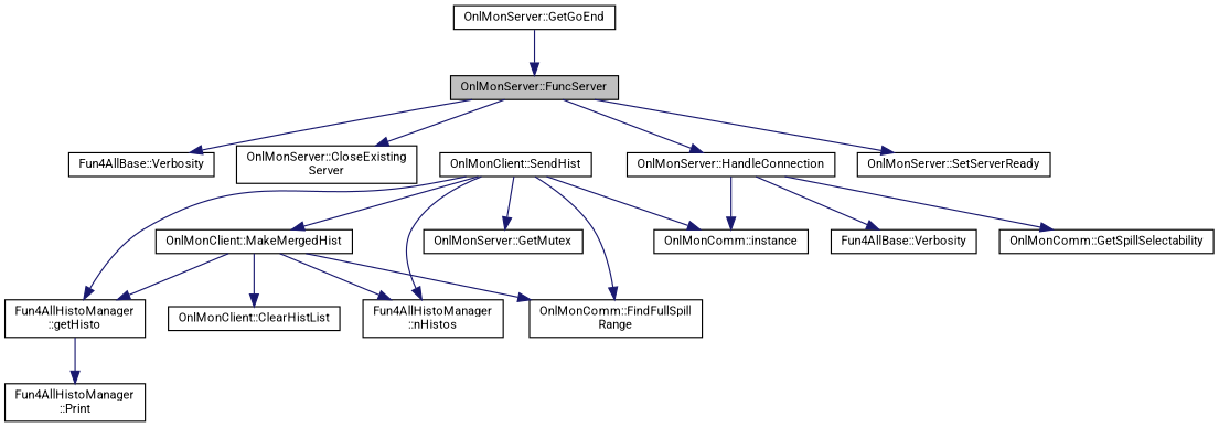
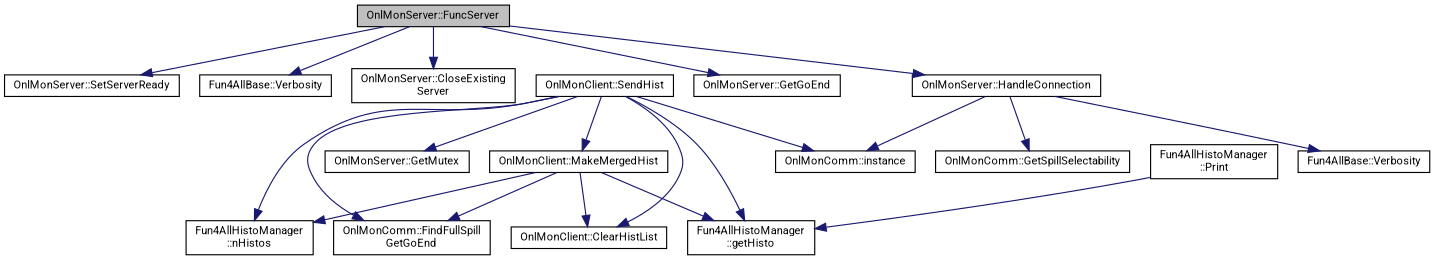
  digraph {
    fontname=Roboto
    rankdir=TB
    node [color=black fontname=Roboto fontsize=10 shape=record]
    edge [color=midnightblue fontname=Roboto fontsize=10 labelfontname=FreeSans labelfontsize=10 style=solid]
    n1 [fillcolor=grey75 fontcolor=black height=0.2 label="OnlMonServer::FuncServer" style=filled width=0.4]
    n2 [height=0.2 label="OnlMonServer::CloseExisting\lServer" width=0.4]
    n3 [height=0.2 label="OnlMonServer::GetGoEnd" width=0.4]
    n4 [height=0.2 label="OnlMonServer::HandleConnection" width=0.4]
    n5 [height=0.2 label="OnlMonServer::SetServerReady" width=0.4]
    n6 [height=0.2 label="Fun4AllBase::Verbosity" width=0.4]
    n7 [height=0.2 label="Fun4AllBase::Verbosity" width=0.4]
    n8 [height=0.2 label="OnlMonComm::instance" width=0.4]
    n9 [height=0.2 label="OnlMonComm::GetSpillSelectability" width=0.4]
-   n10 [height=0.2 label="OnlMonComm::FindFullSpill\lRange" width=0.4]
+   n10 [height=0.2 label="OnlMonComm::FindFullSpill\lGetGoEnd" width=0.4]
    n11 [height=0.2 label="OnlMonClient::SendHist" width=0.4]
    n12 [height=0.2 label="OnlMonClient::ClearHistList" width=0.4]
    n13 [height=0.2 label="Fun4AllHistoManager\l::getHisto" width=0.4]
    n14 [height=0.2 label="OnlMonServer::GetMutex" width=0.4]
    n15 [height=0.2 label="OnlMonClient::MakeMergedHist" width=0.4]
    n16 [height=0.2 label="Fun4AllHistoManager\l::nHistos" width=0.4]
    n17 [height=0.2 label="Fun4AllHistoManager\l::Print" width=0.4]
    n1 -> n2
-   n3 -> n1
+   n1 -> n3
    n1 -> n4
    n1 -> n5
    n1 -> n6
    n4 -> n7
    n4 -> n8
    n4 -> n9
    n11 -> n8
    n11 -> n10
+   n11 -> n12
    n11 -> n13
    n11 -> n14
    n11 -> n15
    n11 -> n16
-   n13 -> n17
+   n17 -> n13
    n15 -> n10
    n15 -> n12
    n15 -> n13
    n15 -> n16
  }
